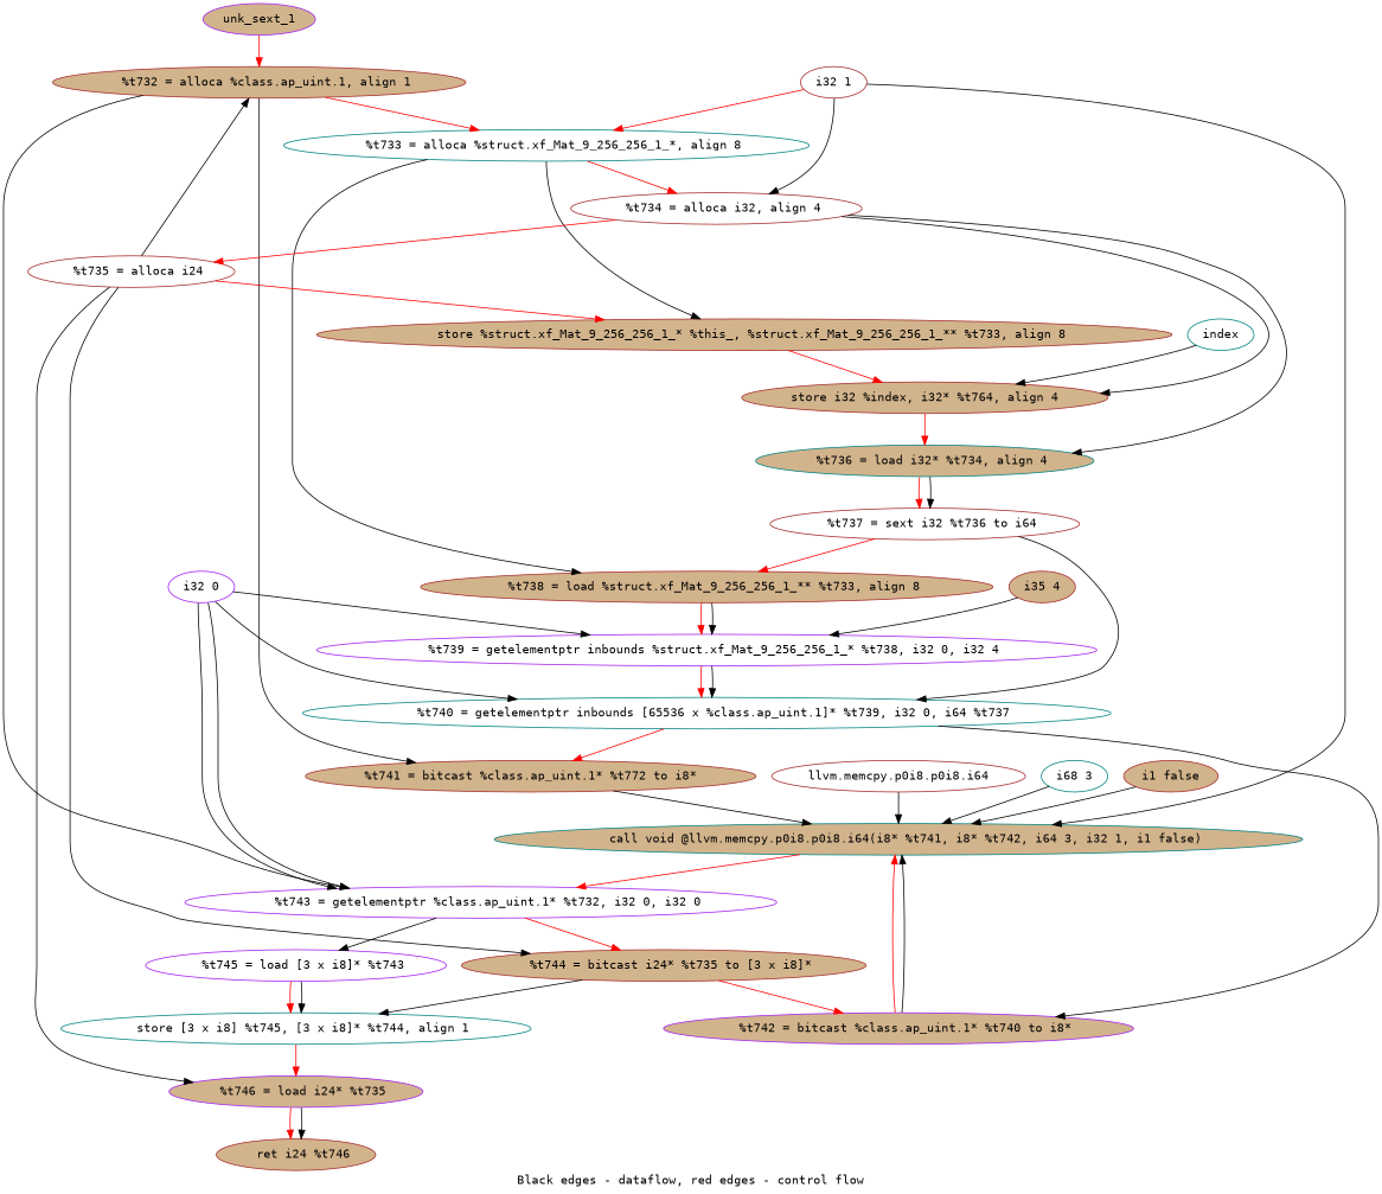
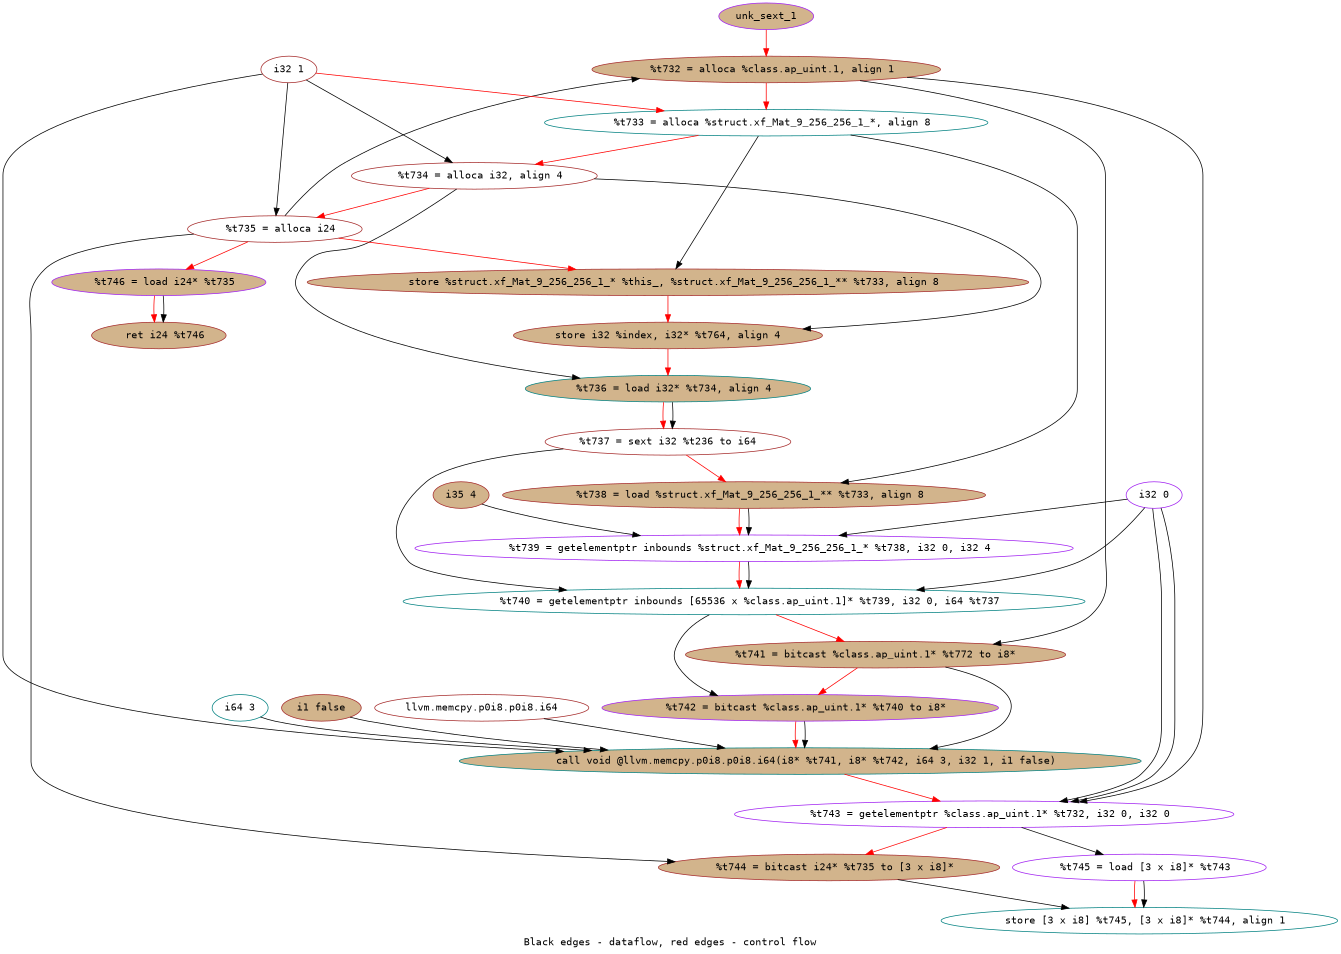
  digraph {
    compound=true
    fontname="DejaVu Sans Mono"
    label="Black edges - dataflow, red edges - control flow"
    node [color=brown fillcolor=tan fontname="DejaVu Sans Mono" style=filled]
    edge [fontname="DejaVu Sans Mono"]
    n1 [label="  %t732 = alloca %class.ap_uint.1, align 1"]
    n2 [color=teal fillcolor=white label="  %t733 = alloca %struct.xf_Mat_9_256_256_1_*, align 8"]
    n3 [label="%t741 = bitcast %class.ap_uint.1* %t772 to i8*"]
    n4 [color=purple fillcolor=white label="  %t743 = getelementptr %class.ap_uint.1* %t732, i32 0, i32 0"]
    n5 [fillcolor=white label="  %t734 = alloca i32, align 4"]
    n6 [label="  store %struct.xf_Mat_9_256_256_1_* %this_, %struct.xf_Mat_9_256_256_1_** %t733, align 8"]
    n7 [label="  %t738 = load %struct.xf_Mat_9_256_256_1_** %t733, align 8"]
    n8 [color=purple label="  %t742 = bitcast %class.ap_uint.1* %t740 to i8*"]
    n9 [color=teal label="  call void @llvm.memcpy.p0i8.p0i8.i64(i8* %t741, i8* %t742, i64 3, i32 1, i1 false)"]
    n10 [label="  %t744 = bitcast i24* %t735 to [3 x i8]*"]
    n11 [color=purple fillcolor=white label="  %t745 = load [3 x i8]* %t743"]
    n12 [fillcolor=white label="  %t735 = alloca i24"]
    n13 [label="store i32 %index, i32* %t764, align 4"]
    n14 [color=teal label="  %t736 = load i32* %t734, align 4"]
    n15 [color=purple fillcolor=white label="  %t739 = getelementptr inbounds %struct.xf_Mat_9_256_256_1_* %t738, i32 0, i32 4"]
    n16 [color=purple label="  %t746 = load i24* %t735"]
-   n17 [fillcolor=white label="  %t737 = sext i32 %t736 to i64"]
+   n17 [fillcolor=white label="%t737 = sext i32 %t236 to i64"]
    n18 [color=teal fillcolor=white label="  store [3 x i8] %t745, [3 x i8]* %t744, align 1"]
    n19 [label="  ret i24 %t746"]
    n20 [color=teal fillcolor=white label="  %t740 = getelementptr inbounds [65536 x %class.ap_uint.1]* %t739, i32 0, i64 %t737"]
    n21 [color=purple label=unk_sext_1]
    "i32 1" [fillcolor=white]
-   index [color=teal fillcolor=white]
    "i32 0" [color=purple fillcolor=white]
    n25 [label="i35 4"]
-   "i64 3" [color=teal fillcolor=white label="i68 3"]
+   "i64 3" [color=teal fillcolor=white]
    "i1 false"
    "llvm.memcpy.p0i8.p0i8.i64" [fillcolor=white]
    n1 -> n2 [color=red weight=2]
    n1 -> n3
    n1 -> n4
    n2 -> n5 [color=red weight=2]
    n2 -> n6
    n2 -> n7
-   n10 -> n8 [color=red weight=2]
+   n3 -> n8 [color=red weight=2]
    n3 -> n9
    n4 -> n10 [color=red weight=2]
    n4 -> n11
    n5 -> n12 [color=red weight=2]
    n5 -> n13
    n5 -> n14
    n6 -> n13 [color=red weight=2]
    n7 -> n15 [color=red weight=2]
    n7 -> n15
    n8 -> n9 [color=red weight=2]
    n8 -> n9
    n9 -> n4 [color=red weight=2]
    n10 -> n18
    n11 -> n18 [color=red weight=2]
    n11 -> n18
    n12 -> n1
    n12 -> n6 [color=red weight=2]
    n12 -> n10
-   n12 -> n16
+   n12 -> n16 [color=red]
    n13 -> n14 [color=red weight=2]
    n14 -> n17 [color=red weight=2]
    n14 -> n17
    n15 -> n20 [color=red weight=2]
    n15 -> n20
    n16 -> n19 [color=red weight=2]
    n16 -> n19
    n17 -> n7 [color=red weight=2]
    n17 -> n20
-   n18 -> n16 [color=red weight=2]
    n20 -> n3 [color=red weight=2]
    n20 -> n8
    n21 -> n1 [color=red]
    "i32 1" -> n2 [color=red]
    "i32 1" -> n5
    "i32 1" -> n9
-   index -> n13
+   "i32 1" -> n12
    "i32 0" -> n4
    "i32 0" -> n4
    "i32 0" -> n15
    "i32 0" -> n20
    n25 -> n15
    "i64 3" -> n9
    "i1 false" -> n9
    "llvm.memcpy.p0i8.p0i8.i64" -> n9
  }
